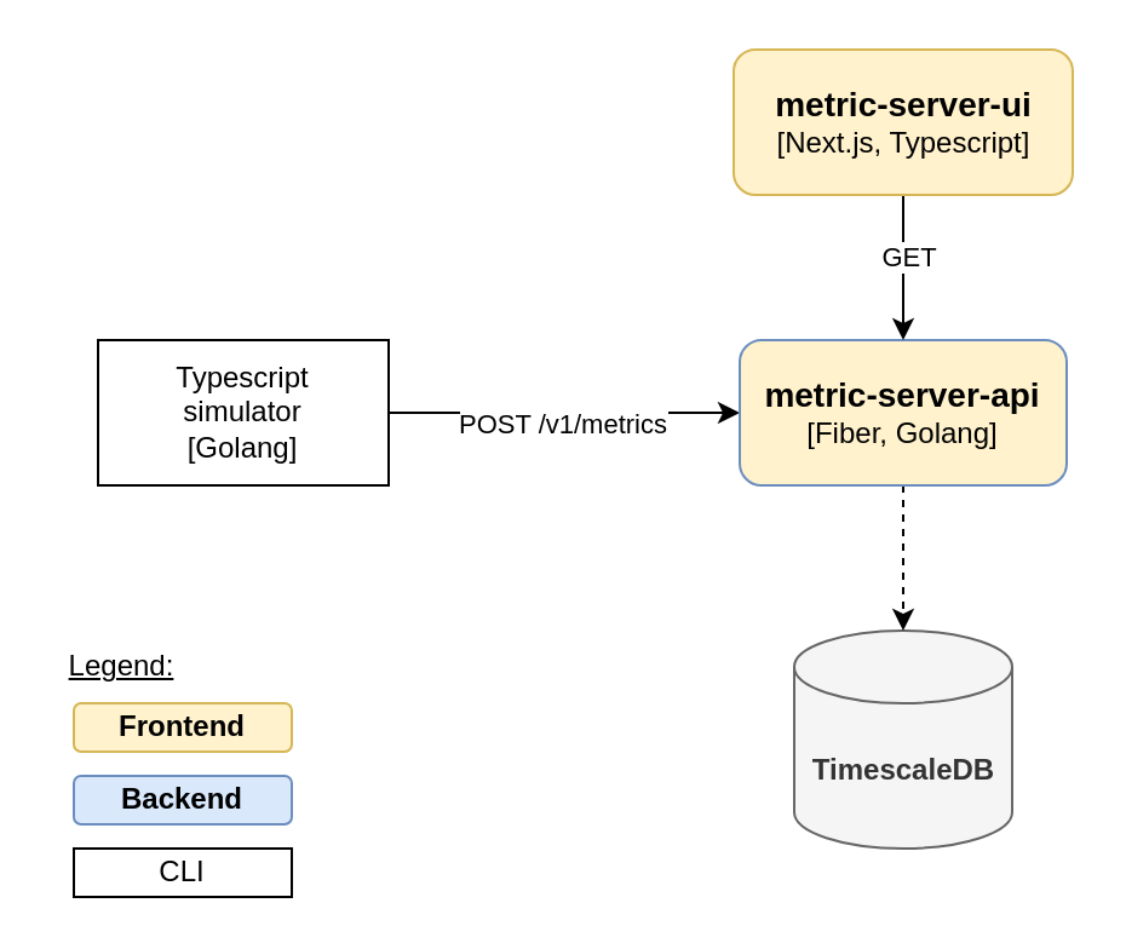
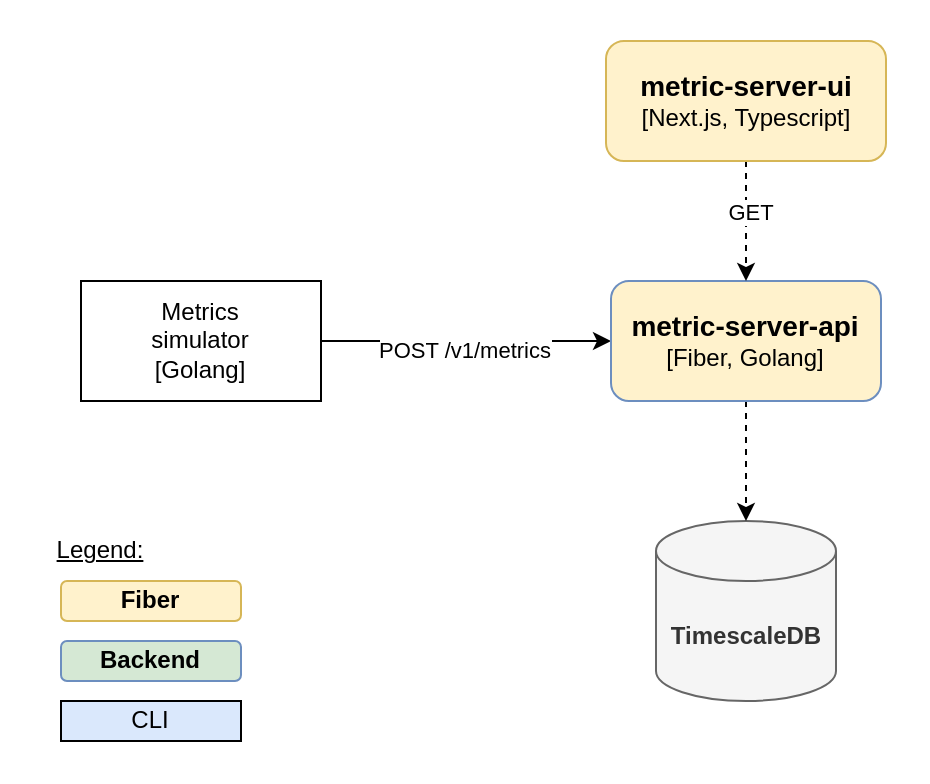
  <mxCell id="0" />
  <mxCell id="1" parent="0" />
  <mxCell id="2" style="edgeStyle=orthogonalEdgeStyle;rounded=0;orthogonalLoop=1;jettySize=auto;html=1;entryX=0;entryY=0.5;entryDx=0;entryDy=0;" edge="1" parent="1" source="4" target="7"><mxGeometry relative="1" as="geometry"><mxPoint x="310" y="160" as="targetPoint" /></mxGeometry></mxCell>
  <mxCell id="3" value="POST /v1/metrics" style="edgeLabel;html=1;align=center;verticalAlign=middle;resizable=0;points=[];" vertex="1" connectable="0" parent="2"><mxGeometry x="-0.378" y="-4" relative="1" as="geometry"><mxPoint x="26" as="offset" /></mxGeometry></mxCell>
- <mxCell id="4" value="Typescript&lt;br&gt;simulator&lt;br&gt;[Golang]" style="rounded=0;whiteSpace=wrap;html=1;" vertex="1" parent="1"><mxGeometry x="40" y="140" width="120" height="60" as="geometry" /></mxCell>
+ <mxCell id="4" value="Metrics&lt;br&gt;simulator&lt;br&gt;[Golang]" style="rounded=0;whiteSpace=wrap;html=1;" vertex="1" parent="1"><mxGeometry x="40" y="140" width="120" height="60" as="geometry" /></mxCell>
  <mxCell id="5" value="&lt;b&gt;TimescaleDB&lt;/b&gt;" style="shape=cylinder3;whiteSpace=wrap;html=1;boundedLbl=1;backgroundOutline=1;size=15;fillColor=#f5f5f5;strokeColor=#666666;fontColor=#333333;" vertex="1" parent="1"><mxGeometry x="327.5" y="260" width="90" height="90" as="geometry" /></mxCell>
  <mxCell id="6" style="edgeStyle=orthogonalEdgeStyle;rounded=0;orthogonalLoop=1;jettySize=auto;html=1;exitX=0.5;exitY=1;exitDx=0;exitDy=0;dashed=1;" edge="1" parent="1" source="7" target="5"><mxGeometry relative="1" as="geometry" /></mxCell>
  <mxCell id="7" value="&lt;font style=&quot;font-size: 14px;&quot;&gt;&lt;b&gt;metric-server-api&lt;/b&gt;&lt;/font&gt;&lt;br&gt;[Fiber, Golang]" style="rounded=1;whiteSpace=wrap;html=1;fillColor=#fff2cc;strokeColor=#6c8ebf;" vertex="1" parent="1"><mxGeometry x="305" y="140" width="135" height="60" as="geometry" /></mxCell>
- <mxCell id="8" style="edgeStyle=orthogonalEdgeStyle;rounded=0;orthogonalLoop=1;jettySize=auto;html=1;" edge="1" parent="1" source="10" target="7"><mxGeometry relative="1" as="geometry" /></mxCell>
+ <mxCell id="8" style="edgeStyle=orthogonalEdgeStyle;rounded=0;orthogonalLoop=1;jettySize=auto;html=1;dashed=1;" edge="1" parent="1" source="10" target="7"><mxGeometry relative="1" as="geometry" /></mxCell>
  <mxCell id="9" value="GET" style="edgeLabel;html=1;align=center;verticalAlign=middle;resizable=0;points=[];" vertex="1" connectable="0" parent="8"><mxGeometry x="-0.152" y="2" relative="1" as="geometry"><mxPoint as="offset" /></mxGeometry></mxCell>
  <mxCell id="10" value="&lt;b&gt;&lt;font style=&quot;font-size: 14px;&quot;&gt;metric-server-ui&lt;/font&gt;&lt;/b&gt;&lt;br&gt;[Next.js, Typescript]" style="rounded=1;whiteSpace=wrap;html=1;fillColor=#fff2cc;strokeColor=#d6b656;" vertex="1" parent="1"><mxGeometry x="302.5" y="20" width="140" height="60" as="geometry" /></mxCell>
- <mxCell id="11" value="&lt;b&gt;Backend&lt;/b&gt;" style="rounded=1;whiteSpace=wrap;html=1;fillColor=#dae8fc;strokeColor=#6c8ebf;" vertex="1" parent="1"><mxGeometry x="30" y="320" width="90" height="20" as="geometry" /></mxCell>
+ <mxCell id="11" value="&lt;b&gt;Backend&lt;/b&gt;" style="rounded=1;whiteSpace=wrap;html=1;fillColor=#d5e8d4;strokeColor=#6c8ebf;" vertex="1" parent="1"><mxGeometry x="30" y="320" width="90" height="20" as="geometry" /></mxCell>
  <mxCell id="12" value="Legend:" style="text;html=1;strokeColor=none;fillColor=none;align=center;verticalAlign=middle;whiteSpace=wrap;rounded=0;fontStyle=4" vertex="1" parent="1"><mxGeometry x="20" y="260" width="60" height="30" as="geometry" /></mxCell>
- <mxCell id="13" value="&lt;b style=&quot;&quot;&gt;&lt;font style=&quot;font-size: 12px;&quot;&gt;Frontend&lt;/font&gt;&lt;/b&gt;" style="rounded=1;whiteSpace=wrap;html=1;fillColor=#fff2cc;strokeColor=#d6b656;" vertex="1" parent="1"><mxGeometry x="30" y="290" width="90" height="20" as="geometry" /></mxCell>
- <mxCell id="14" value="CLI" style="rounded=0;whiteSpace=wrap;html=1;" vertex="1" parent="1"><mxGeometry x="30" y="350" width="90" height="20" as="geometry" /></mxCell>
+ <mxCell id="13" value="&lt;b style=&quot;&quot;&gt;&lt;font style=&quot;font-size: 12px;&quot;&gt;Fiber&lt;/font&gt;&lt;/b&gt;" style="rounded=1;whiteSpace=wrap;html=1;fillColor=#fff2cc;strokeColor=#d6b656;" vertex="1" parent="1"><mxGeometry x="30" y="290" width="90" height="20" as="geometry" /></mxCell>
+ <mxCell id="14" value="CLI" style="rounded=0;whiteSpace=wrap;html=1;fillColor=#dae8fc;" vertex="1" parent="1"><mxGeometry x="30" y="350" width="90" height="20" as="geometry" /></mxCell>
